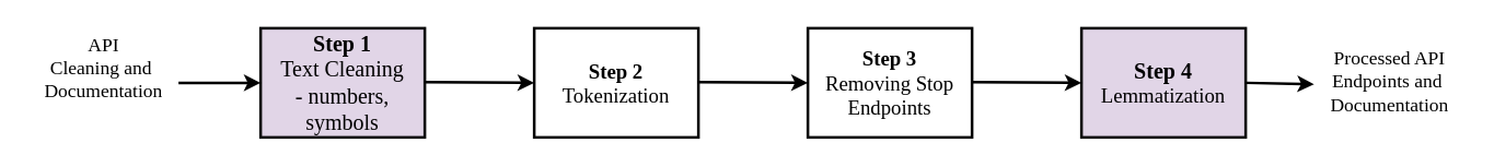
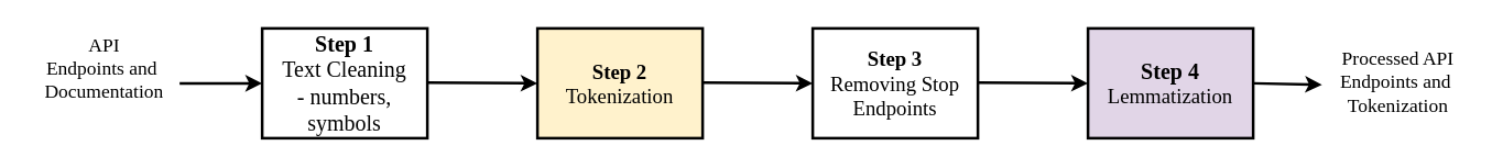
  <mxCell id="0" />
  <mxCell id="1" parent="0" />
- <mxCell id="2" value="&lt;span style=&quot;border-color: var(--border-color); font-size: 15px;&quot;&gt;&lt;b style=&quot;font-size: 15px;&quot;&gt;Step 2&lt;/b&gt;&lt;/span&gt;&lt;font style=&quot;font-size: 15px;&quot;&gt;&lt;span style=&quot;font-size: 15px;&quot;&gt;&lt;br style=&quot;font-size: 15px;&quot;&gt;&lt;/span&gt;&lt;/font&gt;&lt;div style=&quot;font-size: 15px;&quot;&gt;Tokenization&lt;/div&gt;" style="rounded=0;whiteSpace=wrap;html=1;strokeWidth=2;container=0;fontStyle=0;fontFamily=Times New Roman;fontSize=15;" parent="1" vertex="1"><mxGeometry x="390" y="20" width="120" height="80" as="geometry" /></mxCell>
- <mxCell id="3" value="&lt;font style=&quot;font-size: 16px;&quot;&gt;&lt;b style=&quot;&quot;&gt;Step 1&lt;/b&gt;&lt;/font&gt;&lt;div style=&quot;font-size: 16px;&quot;&gt;Text Cleaning&lt;/div&gt;&lt;div style=&quot;font-size: 16px;&quot;&gt;- numbers, symbols&lt;/div&gt;" style="rounded=0;whiteSpace=wrap;html=1;strokeWidth=2;container=0;fontStyle=0;fontFamily=Times New Roman;fontSize=15;fillColor=#e1d5e7;" parent="1" vertex="1"><mxGeometry x="190" y="20" width="120" height="80" as="geometry" /></mxCell>
- <mxCell id="4" value="API&lt;div style=&quot;font-size: 14px;&quot;&gt;Cleaning and&amp;nbsp;&lt;/div&gt;&lt;div style=&quot;font-size: 14px;&quot;&gt;Documentation&lt;/div&gt;" style="text;html=1;align=center;verticalAlign=middle;resizable=0;points=[];autosize=1;strokeColor=none;fillColor=none;fontFamily=Times New Roman;fontSize=14;" parent="1" vertex="1"><mxGeometry x="20" y="20" width="110" height="60" as="geometry" /></mxCell>
+ <mxCell id="2" value="&lt;span style=&quot;border-color: var(--border-color); font-size: 15px;&quot;&gt;&lt;b style=&quot;font-size: 15px;&quot;&gt;Step 2&lt;/b&gt;&lt;/span&gt;&lt;font style=&quot;font-size: 15px;&quot;&gt;&lt;span style=&quot;font-size: 15px;&quot;&gt;&lt;br style=&quot;font-size: 15px;&quot;&gt;&lt;/span&gt;&lt;/font&gt;&lt;div style=&quot;font-size: 15px;&quot;&gt;Tokenization&lt;/div&gt;" style="rounded=0;whiteSpace=wrap;html=1;strokeWidth=2;container=0;fontStyle=0;fontFamily=Times New Roman;fontSize=15;fillColor=#fff2cc;" parent="1" vertex="1"><mxGeometry x="390" y="20" width="120" height="80" as="geometry" /></mxCell>
+ <mxCell id="3" value="&lt;font style=&quot;font-size: 16px;&quot;&gt;&lt;b style=&quot;&quot;&gt;Step 1&lt;/b&gt;&lt;/font&gt;&lt;div style=&quot;font-size: 16px;&quot;&gt;Text Cleaning&lt;/div&gt;&lt;div style=&quot;font-size: 16px;&quot;&gt;- numbers, symbols&lt;/div&gt;" style="rounded=0;whiteSpace=wrap;html=1;strokeWidth=2;container=0;fontStyle=0;fontFamily=Times New Roman;fontSize=15;" parent="1" vertex="1"><mxGeometry x="190" y="20" width="120" height="80" as="geometry" /></mxCell>
+ <mxCell id="4" value="API&lt;div style=&quot;font-size: 14px;&quot;&gt;Endpoints and&amp;nbsp;&lt;/div&gt;&lt;div style=&quot;font-size: 14px;&quot;&gt;Documentation&lt;/div&gt;" style="text;html=1;align=center;verticalAlign=middle;resizable=0;points=[];autosize=1;strokeColor=none;fillColor=none;fontFamily=Times New Roman;fontSize=14;" parent="1" vertex="1"><mxGeometry x="20" y="20" width="110" height="60" as="geometry" /></mxCell>
  <mxCell id="5" value="&lt;span style=&quot;border-color: var(--border-color); font-size: 15px;&quot;&gt;&lt;b style=&quot;font-size: 15px;&quot;&gt;Step 3&lt;/b&gt;&lt;/span&gt;&lt;font style=&quot;font-size: 15px;&quot;&gt;&lt;span style=&quot;font-size: 15px;&quot;&gt;&lt;br style=&quot;font-size: 15px;&quot;&gt;&lt;/span&gt;&lt;/font&gt;&lt;div style=&quot;font-size: 15px;&quot;&gt;Removing Stop Endpoints&lt;/div&gt;" style="rounded=0;whiteSpace=wrap;html=1;strokeWidth=2;container=0;fontStyle=0;fontFamily=Times New Roman;fontSize=15;" parent="1" vertex="1"><mxGeometry x="590" y="20" width="120" height="80" as="geometry" /></mxCell>
  <mxCell id="6" value="&lt;font style=&quot;font-size: 16px;&quot;&gt;&lt;b style=&quot;&quot;&gt;Step 4&lt;/b&gt;&lt;/font&gt;&lt;div&gt;Lemmatization&lt;/div&gt;" style="rounded=0;whiteSpace=wrap;html=1;strokeWidth=2;container=0;fontStyle=0;fontFamily=Times New Roman;fontSize=15;fillColor=#e1d5e7;" parent="1" vertex="1"><mxGeometry x="790" y="20" width="120" height="80" as="geometry" /></mxCell>
  <mxCell id="7" value="" style="endArrow=classic;html=1;rounded=0;entryX=0;entryY=0.5;entryDx=0;entryDy=0;strokeWidth=2;" parent="1" target="3" edge="1"><mxGeometry width="50" height="50" relative="1" as="geometry"><mxPoint x="130" y="60" as="sourcePoint" /><mxPoint x="60" y="5" as="targetPoint" /></mxGeometry></mxCell>
  <mxCell id="8" value="" style="endArrow=classic;html=1;rounded=0;strokeWidth=2;" parent="1" edge="1"><mxGeometry width="50" height="50" relative="1" as="geometry"><mxPoint x="310" y="59.5" as="sourcePoint" /><mxPoint x="390" y="60" as="targetPoint" /></mxGeometry></mxCell>
  <mxCell id="9" value="" style="endArrow=classic;html=1;rounded=0;strokeWidth=2;" parent="1" edge="1"><mxGeometry width="50" height="50" relative="1" as="geometry"><mxPoint x="510" y="59.5" as="sourcePoint" /><mxPoint x="590" y="60" as="targetPoint" /></mxGeometry></mxCell>
  <mxCell id="10" value="" style="endArrow=classic;html=1;rounded=0;strokeWidth=2;" parent="1" edge="1"><mxGeometry width="50" height="50" relative="1" as="geometry"><mxPoint x="710" y="59.5" as="sourcePoint" /><mxPoint x="790" y="60" as="targetPoint" /></mxGeometry></mxCell>
  <mxCell id="11" value="" style="endArrow=classic;html=1;rounded=0;strokeWidth=2;" parent="1" edge="1"><mxGeometry width="50" height="50" relative="1" as="geometry"><mxPoint x="910" y="60" as="sourcePoint" /><mxPoint x="960" y="61" as="targetPoint" /></mxGeometry></mxCell>
- <mxCell id="12" value="Processed API&lt;div style=&quot;font-size: 14px;&quot;&gt;Endpoints and&amp;nbsp;&lt;/div&gt;&lt;div style=&quot;font-size: 14px;&quot;&gt;Documentation&lt;/div&gt;" style="text;html=1;align=center;verticalAlign=middle;resizable=0;points=[];autosize=1;strokeColor=none;fillColor=none;fontFamily=Times New Roman;fontSize=14;" parent="1" vertex="1"><mxGeometry x="960" y="30" width="110" height="60" as="geometry" /></mxCell>
+ <mxCell id="12" value="Processed API&lt;div style=&quot;font-size: 14px;&quot;&gt;Endpoints and&amp;nbsp;&lt;/div&gt;&lt;div style=&quot;font-size: 14px;&quot;&gt;Tokenization&lt;/div&gt;" style="text;html=1;align=center;verticalAlign=middle;resizable=0;points=[];autosize=1;strokeColor=none;fillColor=none;fontFamily=Times New Roman;fontSize=14;" parent="1" vertex="1"><mxGeometry x="960" y="30" width="110" height="60" as="geometry" /></mxCell>
